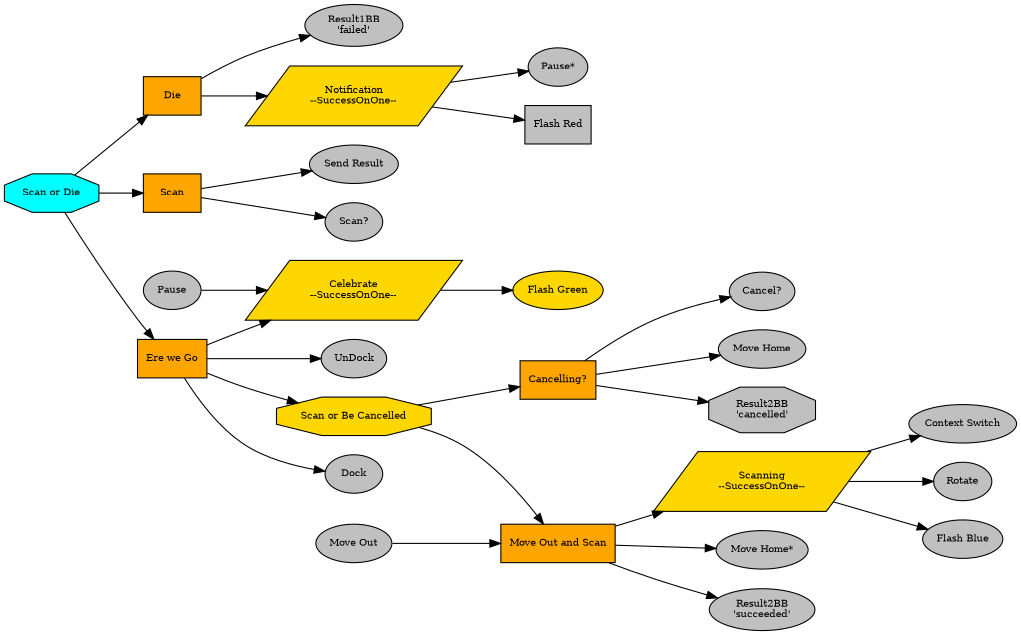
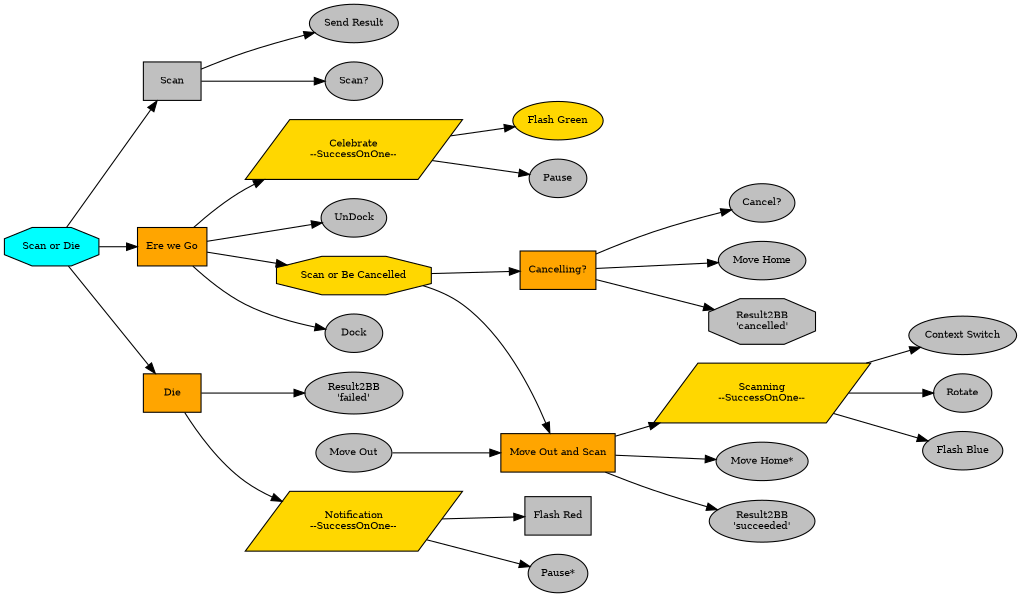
  digraph {
    fontname="times-roman"
    rankdir=LR
    node [fillcolor=gray fontcolor=black fontname="times-roman" fontsize=9 shape=ellipse style=filled]
    edge [fontname="times-roman"]
-   n1 [fillcolor=orange label=Scan shape=box]
+   n1 [label=Scan shape=box]
    n2 [label="Scan?"]
    n3 [label="Send Result"]
    n4 [fillcolor=cyan label="Scan or Die" shape=octagon]
    n5 [fillcolor=orange label="Ere we Go" shape=box]
    n6 [fillcolor=orange label=Die shape=box]
    n7 [label=UnDock]
    n8 [fillcolor=gold label="Scan or Be Cancelled" shape=octagon]
    n9 [label=Dock]
    n10 [fillcolor=gold label="Celebrate\n--SuccessOnOne--" shape=parallelogram]
    n11 [fillcolor=gold label="Notification\n--SuccessOnOne--" shape=parallelogram]
-   n12 [label="Result1BB\n'failed'"]
+   n12 [label="Result2BB\n'failed'"]
    n13 [fillcolor=orange label="Cancelling?" shape=box]
    n14 [fillcolor=orange label="Move Out and Scan" shape=box]
    n15 [fillcolor=gold label="Flash Green"]
    n16 [label=Pause]
    n17 [label="Cancel?"]
    n18 [label="Move Home"]
    n19 [label="Result2BB\n'cancelled'" shape=octagon]
    n20 [fillcolor=gold label="Scanning\n--SuccessOnOne--" shape=parallelogram]
    n21 [label="Move Home*"]
    n22 [label="Result2BB\n'succeeded'"]
    n23 [label="Move Out"]
    n24 [label="Context Switch"]
    n25 [label=Rotate]
    n26 [label="Flash Blue"]
    n27 [label="Flash Red" shape=box]
    n28 [label="Pause*"]
    n1 -> n2
    n1 -> n3
    n4 -> n1
    n4 -> n5
    n4 -> n6
    n5 -> n7
    n5 -> n8
    n5 -> n9
    n5 -> n10
    n6 -> n11
    n6 -> n12
    n8 -> n13
    n8 -> n14
    n10 -> n15
-   n16 -> n10
+   n10 -> n16
    n11 -> n27
    n11 -> n28
    n13 -> n17
    n13 -> n18
    n13 -> n19
    n14 -> n20
    n14 -> n21
    n14 -> n22
    n20 -> n24
    n20 -> n25
    n20 -> n26
    n23 -> n14
  }
